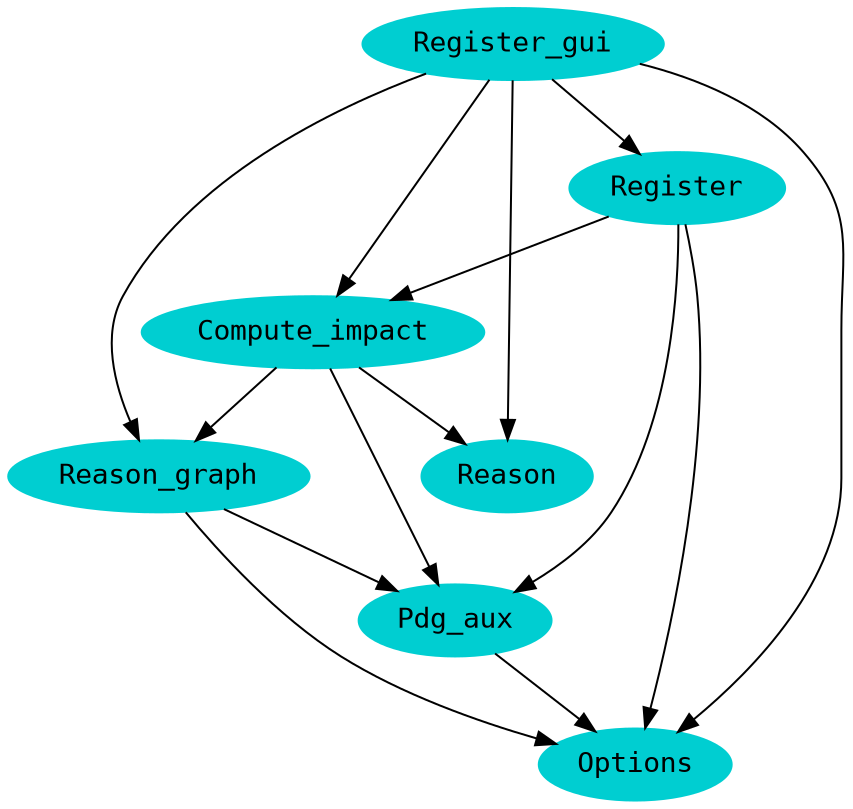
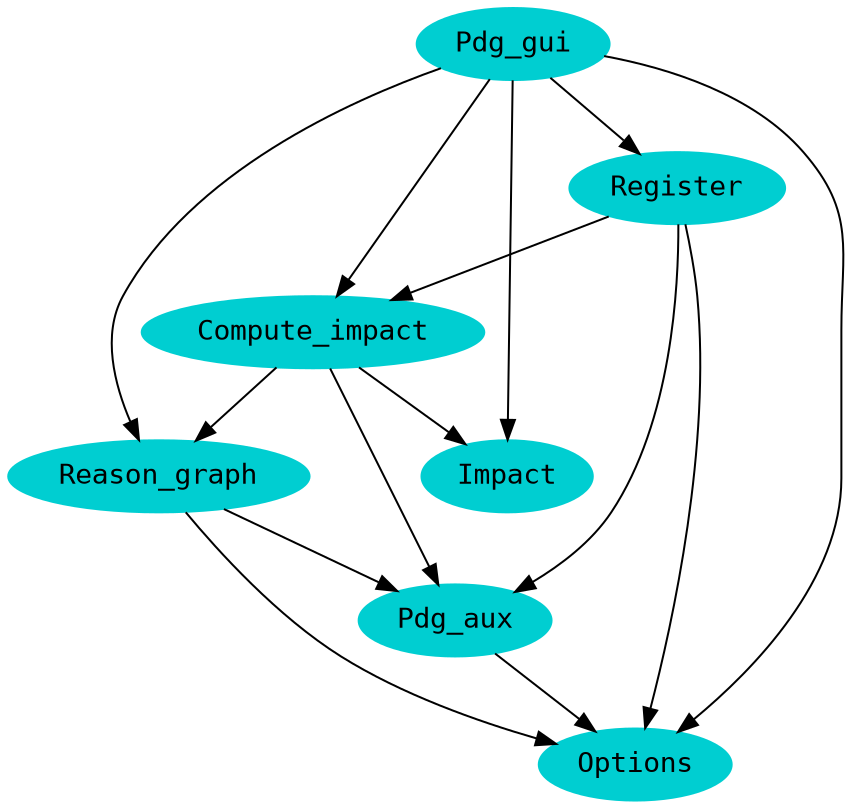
  digraph {
    fontname="DejaVu Sans Mono"
    fontsize="12pt"
    rankdir=TB
    node [color=darkturquoise fontname="DejaVu Sans Mono" style=filled]
    edge [fontname="DejaVu Sans Mono"]
    Pdg_aux
    Options
    Reason_graph
    Compute_impact
-   Impact [label=Reason]
+   Impact
    Register
-   Register_gui
+   Register_gui [label=Pdg_gui]
    Pdg_aux -> Options
    Reason_graph -> Pdg_aux
    Reason_graph -> Options
    Compute_impact -> Pdg_aux
    Compute_impact -> Reason_graph
    Compute_impact -> Impact
    Register -> Pdg_aux
    Register -> Options
    Register -> Compute_impact
    Register_gui -> Options
    Register_gui -> Reason_graph
    Register_gui -> Compute_impact
    Register_gui -> Impact
    Register_gui -> Register
  }
